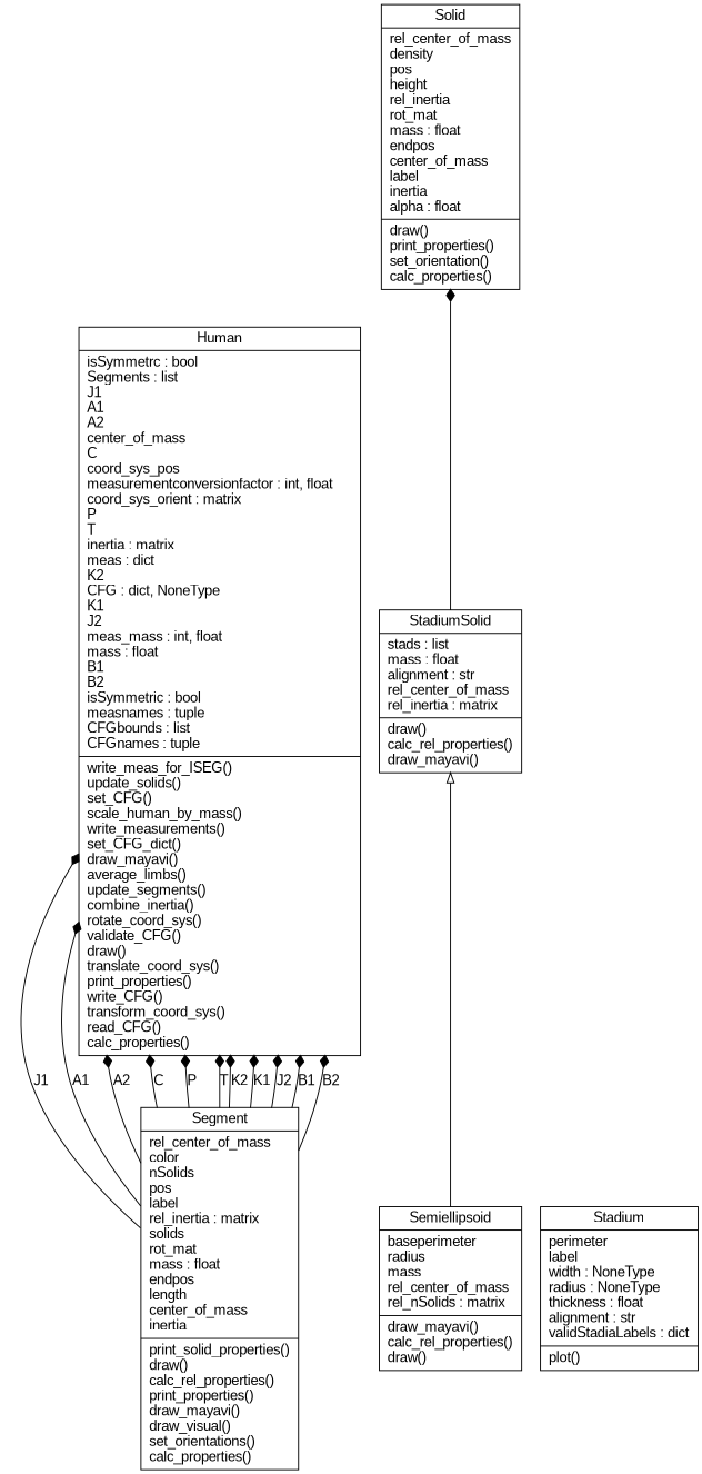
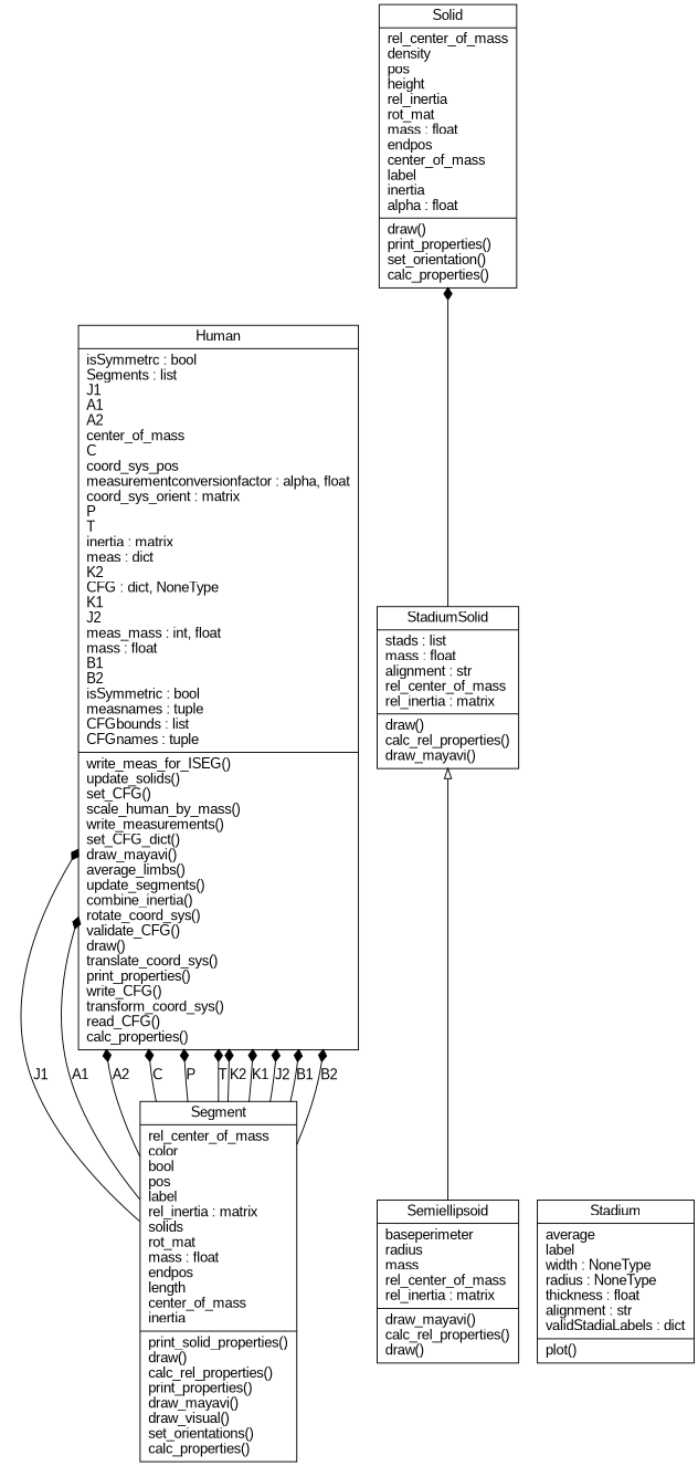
  digraph {
    rankdir=BT
    node [fontname=Arial shape=record]
    edge [arrowhead=diamond arrowtail=none fontcolor=black fontname=Arial style=solid]
-   n1 [label="{Segment|rel_center_of_mass\lcolor\lnSolids\lpos\llabel\lrel_inertia : matrix\lsolids\lrot_mat\lmass : float\lendpos\llength\lcenter_of_mass\linertia\l|print_solid_properties()\ldraw()\lcalc_rel_properties()\lprint_properties()\ldraw_mayavi()\ldraw_visual()\lset_orientations()\lcalc_properties()\l}"]
-   n2 [label="{Human|isSymmetrc : bool\lSegments : list\lJ1\lA1\lA2\lcenter_of_mass\lC\lcoord_sys_pos\lmeasurementconversionfactor : int, float\lcoord_sys_orient : matrix\lP\lT\linertia : matrix\lmeas : dict\lK2\lCFG : dict, NoneType\lK1\lJ2\lmeas_mass : int, float\lmass : float\lB1\lB2\lisSymmetric : bool\lmeasnames : tuple\lCFGbounds : list\lCFGnames : tuple\l|write_meas_for_ISEG()\lupdate_solids()\lset_CFG()\lscale_human_by_mass()\lwrite_measurements()\lset_CFG_dict()\ldraw_mayavi()\laverage_limbs()\lupdate_segments()\lcombine_inertia()\lrotate_coord_sys()\lvalidate_CFG()\ldraw()\ltranslate_coord_sys()\lprint_properties()\lwrite_CFG()\ltransform_coord_sys()\lread_CFG()\lcalc_properties()\l}"]
+   n1 [label="{Segment|rel_center_of_mass\lcolor\lbool\lpos\llabel\lrel_inertia : matrix\lsolids\lrot_mat\lmass : float\lendpos\llength\lcenter_of_mass\linertia\l|print_solid_properties()\ldraw()\lcalc_rel_properties()\lprint_properties()\ldraw_mayavi()\ldraw_visual()\lset_orientations()\lcalc_properties()\l}"]
+   n2 [label="{Human|isSymmetrc : bool\lSegments : list\lJ1\lA1\lA2\lcenter_of_mass\lC\lcoord_sys_pos\lmeasurementconversionfactor : alpha, float\lcoord_sys_orient : matrix\lP\lT\linertia : matrix\lmeas : dict\lK2\lCFG : dict, NoneType\lK1\lJ2\lmeas_mass : int, float\lmass : float\lB1\lB2\lisSymmetric : bool\lmeasnames : tuple\lCFGbounds : list\lCFGnames : tuple\l|write_meas_for_ISEG()\lupdate_solids()\lset_CFG()\lscale_human_by_mass()\lwrite_measurements()\lset_CFG_dict()\ldraw_mayavi()\laverage_limbs()\lupdate_segments()\lcombine_inertia()\lrotate_coord_sys()\lvalidate_CFG()\ldraw()\ltranslate_coord_sys()\lprint_properties()\lwrite_CFG()\ltransform_coord_sys()\lread_CFG()\lcalc_properties()\l}"]
    n3 [label="{StadiumSolid|stads : list\lmass : float\lalignment : str\lrel_center_of_mass\lrel_inertia : matrix\l|draw()\lcalc_rel_properties()\ldraw_mayavi()\l}"]
    n4 [label="{Solid|rel_center_of_mass\ldensity\lpos\lheight\lrel_inertia\lrot_mat\lmass : float\lendpos\lcenter_of_mass\llabel\linertia\lalpha : float\l|draw()\lprint_properties()\lset_orientation()\lcalc_properties()\l}"]
-   n5 [label="{Stadium|perimeter\llabel\lwidth : NoneType\lradius : NoneType\lthickness : float\lalignment : str\lvalidStadiaLabels : dict\l|plot()\l}"]
-   n6 [label="{Semiellipsoid|baseperimeter\lradius\lmass\lrel_center_of_mass\lrel_nSolids : matrix\l|draw_mayavi()\lcalc_rel_properties()\ldraw()\l}"]
+   n5 [label="{Stadium|average\llabel\lwidth : NoneType\lradius : NoneType\lthickness : float\lalignment : str\lvalidStadiaLabels : dict\l|plot()\l}"]
+   n6 [label="{Semiellipsoid|baseperimeter\lradius\lmass\lrel_center_of_mass\lrel_inertia : matrix\l|draw_mayavi()\lcalc_rel_properties()\ldraw()\l}"]
    n1 -> n2 [label=J1]
    n1 -> n2 [label=A1]
    n1 -> n2 [label=A2]
    n1 -> n2 [label=C]
    n1 -> n2 [label=P]
    n1 -> n2 [label=T]
    n1 -> n2 [label=K2]
    n1 -> n2 [label=K1]
    n1 -> n2 [label=J2]
    n1 -> n2 [label=B1]
    n1 -> n2 [label=B2]
    n3 -> n4 [fontcolor="" style=""]
    n6 -> n3 [arrowhead=empty fontcolor="" style=""]
  }
